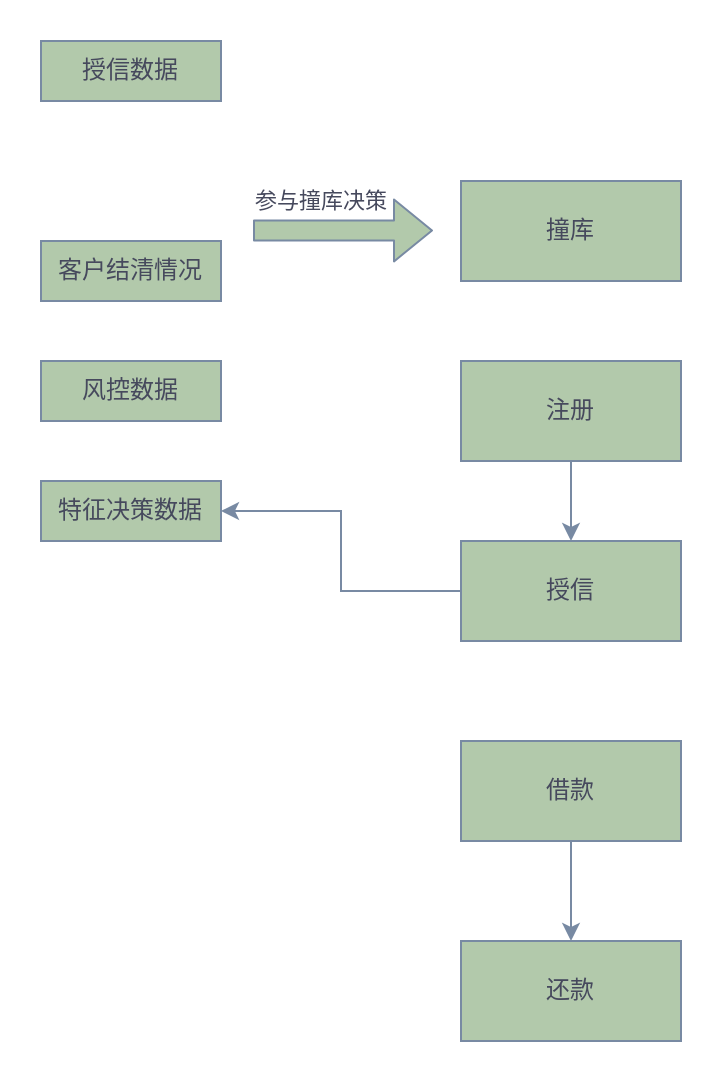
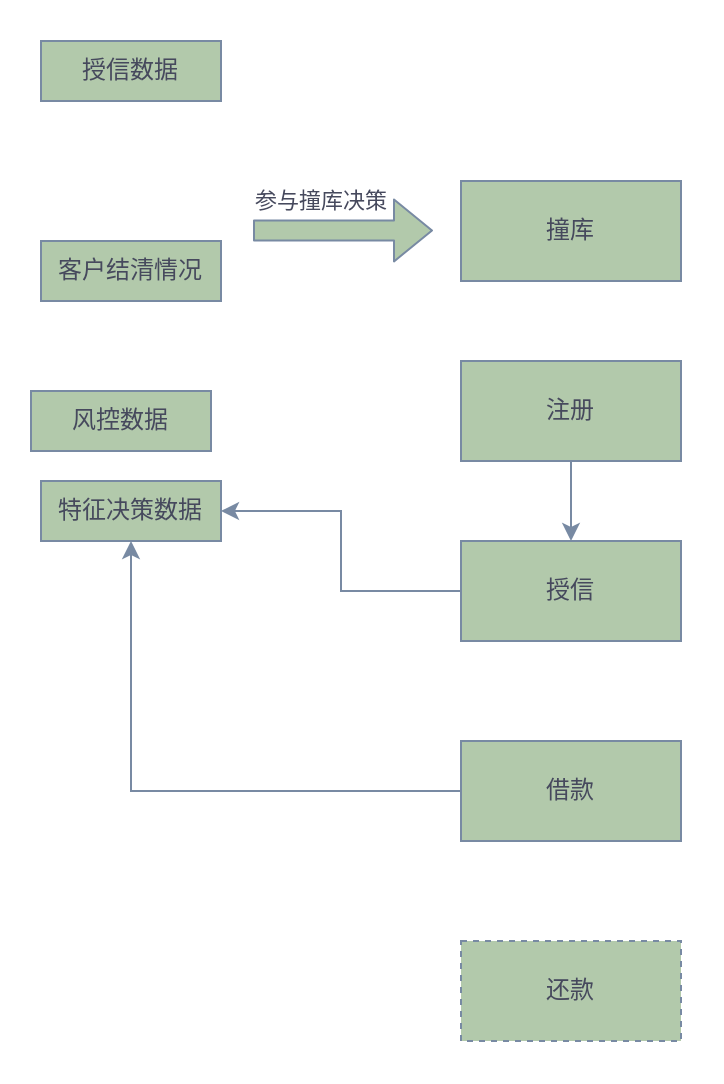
  <mxCell id="0" />
  <mxCell id="1" parent="0" />
  <mxCell id="2" value="撞库" style="rounded=0;whiteSpace=wrap;html=1;labelBackgroundColor=none;fillColor=#B2C9AB;strokeColor=#788AA3;fontColor=#46495D;" vertex="1" parent="1"><mxGeometry x="230" y="90" width="110" height="50" as="geometry" /></mxCell>
  <mxCell id="3" value="" style="edgeStyle=orthogonalEdgeStyle;rounded=0;orthogonalLoop=1;jettySize=auto;html=1;strokeColor=#788AA3;fontColor=#46495D;fillColor=#B2C9AB;" edge="1" parent="1" source="4" target="6"><mxGeometry relative="1" as="geometry" /></mxCell>
  <mxCell id="4" value="注册" style="rounded=0;whiteSpace=wrap;html=1;labelBackgroundColor=none;fillColor=#B2C9AB;strokeColor=#788AA3;fontColor=#46495D;" vertex="1" parent="1"><mxGeometry x="230" y="180" width="110" height="50" as="geometry" /></mxCell>
  <mxCell id="5" value="" style="edgeStyle=orthogonalEdgeStyle;rounded=0;orthogonalLoop=1;jettySize=auto;html=1;strokeColor=#788AA3;fontColor=#46495D;fillColor=#B2C9AB;" edge="1" parent="1" source="6" target="13"><mxGeometry relative="1" as="geometry" /></mxCell>
  <mxCell id="6" value="授信" style="rounded=0;whiteSpace=wrap;html=1;labelBackgroundColor=none;fillColor=#B2C9AB;strokeColor=#788AA3;fontColor=#46495D;" vertex="1" parent="1"><mxGeometry x="230" y="270" width="110" height="50" as="geometry" /></mxCell>
- <mxCell id="7" value="" style="edgeStyle=orthogonalEdgeStyle;rounded=0;orthogonalLoop=1;jettySize=auto;html=1;strokeColor=#788AA3;fontColor=#46495D;fillColor=#B2C9AB;" edge="1" parent="1" source="8" target="9"><mxGeometry relative="1" as="geometry" /></mxCell>
+ <mxCell id="7" value="" style="edgeStyle=orthogonalEdgeStyle;rounded=0;orthogonalLoop=1;jettySize=auto;html=1;strokeColor=#788AA3;fontColor=#46495D;fillColor=#B2C9AB;" edge="1" parent="1" source="8" target="13"><mxGeometry relative="1" as="geometry" /></mxCell>
  <mxCell id="8" value="借款" style="rounded=0;whiteSpace=wrap;html=1;labelBackgroundColor=none;fillColor=#B2C9AB;strokeColor=#788AA3;fontColor=#46495D;" vertex="1" parent="1"><mxGeometry x="230" y="370" width="110" height="50" as="geometry" /></mxCell>
- <mxCell id="9" value="还款" style="rounded=0;whiteSpace=wrap;html=1;labelBackgroundColor=none;fillColor=#B2C9AB;strokeColor=#788AA3;fontColor=#46495D;" vertex="1" parent="1"><mxGeometry x="230" y="470" width="110" height="50" as="geometry" /></mxCell>
+ <mxCell id="9" value="还款" style="rounded=0;whiteSpace=wrap;html=1;labelBackgroundColor=none;fillColor=#B2C9AB;strokeColor=#788AA3;fontColor=#46495D;dashed=1;" vertex="1" parent="1"><mxGeometry x="230" y="470" width="110" height="50" as="geometry" /></mxCell>
  <mxCell id="10" value="授信数据" style="rounded=0;whiteSpace=wrap;html=1;labelBackgroundColor=none;fillColor=#B2C9AB;strokeColor=#788AA3;fontColor=#46495D;" vertex="1" parent="1"><mxGeometry x="20" y="20" width="90" height="30" as="geometry" /></mxCell>
  <mxCell id="11" value="客户结清情况" style="rounded=0;whiteSpace=wrap;html=1;labelBackgroundColor=none;fillColor=#B2C9AB;strokeColor=#788AA3;fontColor=#46495D;" vertex="1" parent="1"><mxGeometry x="20" y="120" width="90" height="30" as="geometry" /></mxCell>
- <mxCell id="12" value="风控数据" style="rounded=0;whiteSpace=wrap;html=1;labelBackgroundColor=none;fillColor=#B2C9AB;strokeColor=#788AA3;fontColor=#46495D;" vertex="1" parent="1"><mxGeometry x="20" y="180" width="90" height="30" as="geometry" /></mxCell>
+ <mxCell id="12" value="风控数据" style="rounded=0;whiteSpace=wrap;html=1;labelBackgroundColor=none;fillColor=#B2C9AB;strokeColor=#788AA3;fontColor=#46495D;" vertex="1" parent="1"><mxGeometry x="15" y="195" width="90" height="30" as="geometry" /></mxCell>
  <mxCell id="13" value="特征决策数据" style="rounded=0;whiteSpace=wrap;html=1;labelBackgroundColor=none;fillColor=#B2C9AB;strokeColor=#788AA3;fontColor=#46495D;" vertex="1" parent="1"><mxGeometry x="20" y="240" width="90" height="30" as="geometry" /></mxCell>
  <mxCell id="14" value="" style="shape=flexArrow;endArrow=classic;html=1;rounded=1;strokeColor=#788AA3;align=center;verticalAlign=middle;fontFamily=Helvetica;fontSize=11;fontColor=#46495D;labelBackgroundColor=default;edgeStyle=orthogonalEdgeStyle;curved=0;fillColor=#B2C9AB;" edge="1" parent="1"><mxGeometry width="50" height="50" relative="1" as="geometry"><mxPoint x="126" y="114.71" as="sourcePoint" /><mxPoint x="216" y="114.71" as="targetPoint" /></mxGeometry></mxCell>
  <mxCell id="15" value="参与撞库决策" style="edgeLabel;html=1;align=center;verticalAlign=middle;resizable=0;points=[];strokeColor=#788AA3;fontFamily=Helvetica;fontSize=11;fontColor=#46495D;labelBackgroundColor=default;fillColor=#B2C9AB;" vertex="1" connectable="0" parent="14"><mxGeometry x="-0.371" y="3" relative="1" as="geometry"><mxPoint x="5" y="-12" as="offset" /></mxGeometry></mxCell>
